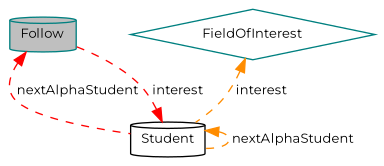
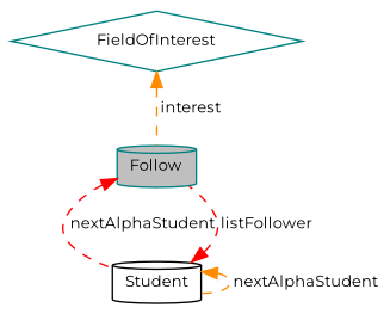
  digraph {
    fontname=Montserrat
    node [color=teal fillcolor=white fontname=Montserrat fontsize=10 shape=cylinder style=filled]
    edge [color=red dir=back fontname=Montserrat fontsize=10 labelfontname=Helvetica labelfontsize=10 style=dashed]
    n1 [fillcolor=grey75 fontcolor=black height=0.2 label=Follow width=0.4]
    n2 [color=black height=0.2 label=Student width=0.4]
    n3 [height=0.2 label=FieldOfInterest shape=diamond width=0.4]
    n1 -> n2 [label=" nextAlphaStudent"]
-   n2 -> n1 [label=" interest"]
+   n2 -> n1 [label=" listFollower"]
    n2 -> n2 [color=darkorange label=" nextAlphaStudent"]
-   n3 -> n2 [color=darkorange label=" interest"]
+   n3 -> n1 [color=darkorange label=" interest"]
  }
